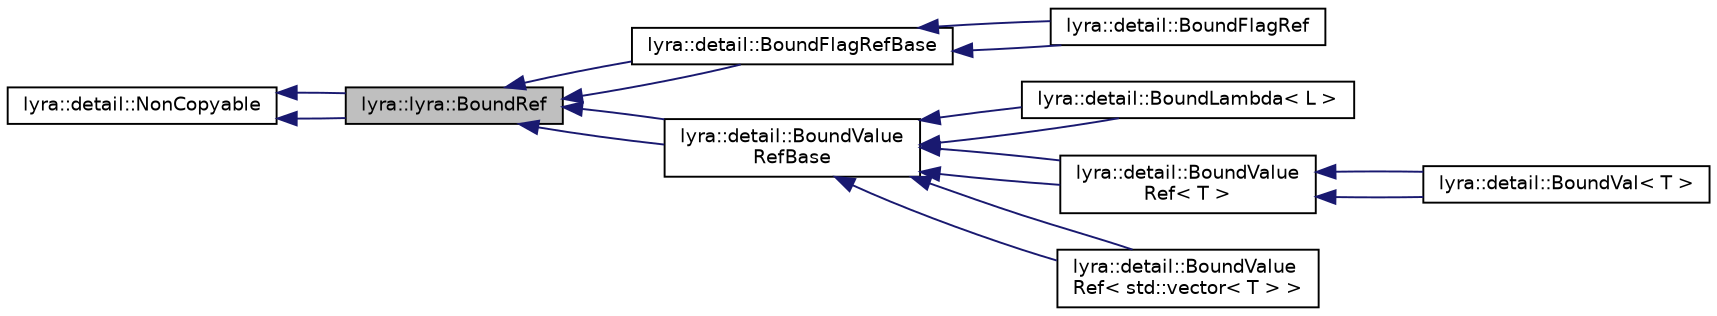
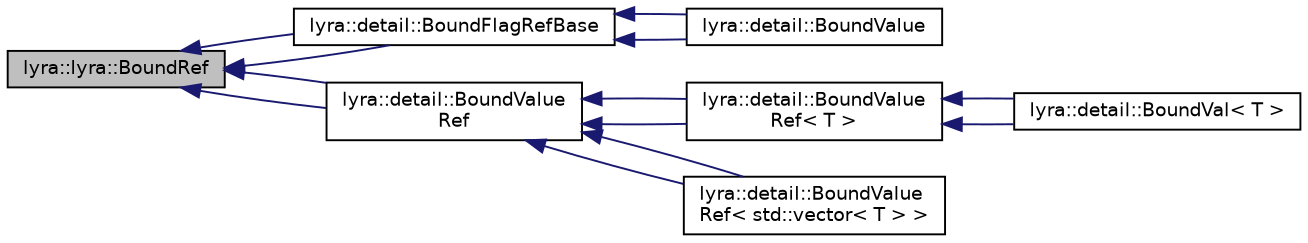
  digraph {
    rankdir=LR
    node [color=black fillcolor=white fontname=Helvetica fontsize=10 shape=record style=filled]
    edge [color=midnightblue dir=back fontname=Helvetica fontsize=10 labelfontname=Helvetica labelfontsize=10 style=solid]
    n1 [fillcolor=grey75 fontcolor=black height=0.2 label="lyra::lyra::BoundRef" width=0.4]
    n2 [height=0.2 label="lyra::detail::BoundFlagRefBase" width=0.4]
-   n3 [height=0.2 label="lyra::detail::BoundValue\lRefBase" width=0.4]
-   n4 [height=0.2 label="lyra::detail::BoundFlagRef" width=0.4]
-   n5 [height=0.2 label="lyra::detail::BoundLambda\< L \>" width=0.4]
+   n3 [height=0.2 label="lyra::detail::BoundValue\lRef" width=0.4]
+   n4 [height=0.2 label="lyra::detail::BoundValue" width=0.4]
    n6 [height=0.2 label="lyra::detail::BoundValue\lRef\< T \>" width=0.4]
    n7 [height=0.2 label="lyra::detail::BoundValue\lRef\< std::vector\< T \> \>" width=0.4]
-   n8 [height=0.2 label="lyra::detail::NonCopyable" width=0.4]
    n9 [height=0.2 label="lyra::detail::BoundVal\< T \>" width=0.4]
    n1 -> n2
    n1 -> n2
    n1 -> n3
    n1 -> n3
    n2 -> n4
    n2 -> n4
-   n3 -> n5
-   n3 -> n5
    n3 -> n6
    n3 -> n6
    n3 -> n7
    n3 -> n7
    n6 -> n9
    n6 -> n9
-   n8 -> n1
-   n8 -> n1
  }
